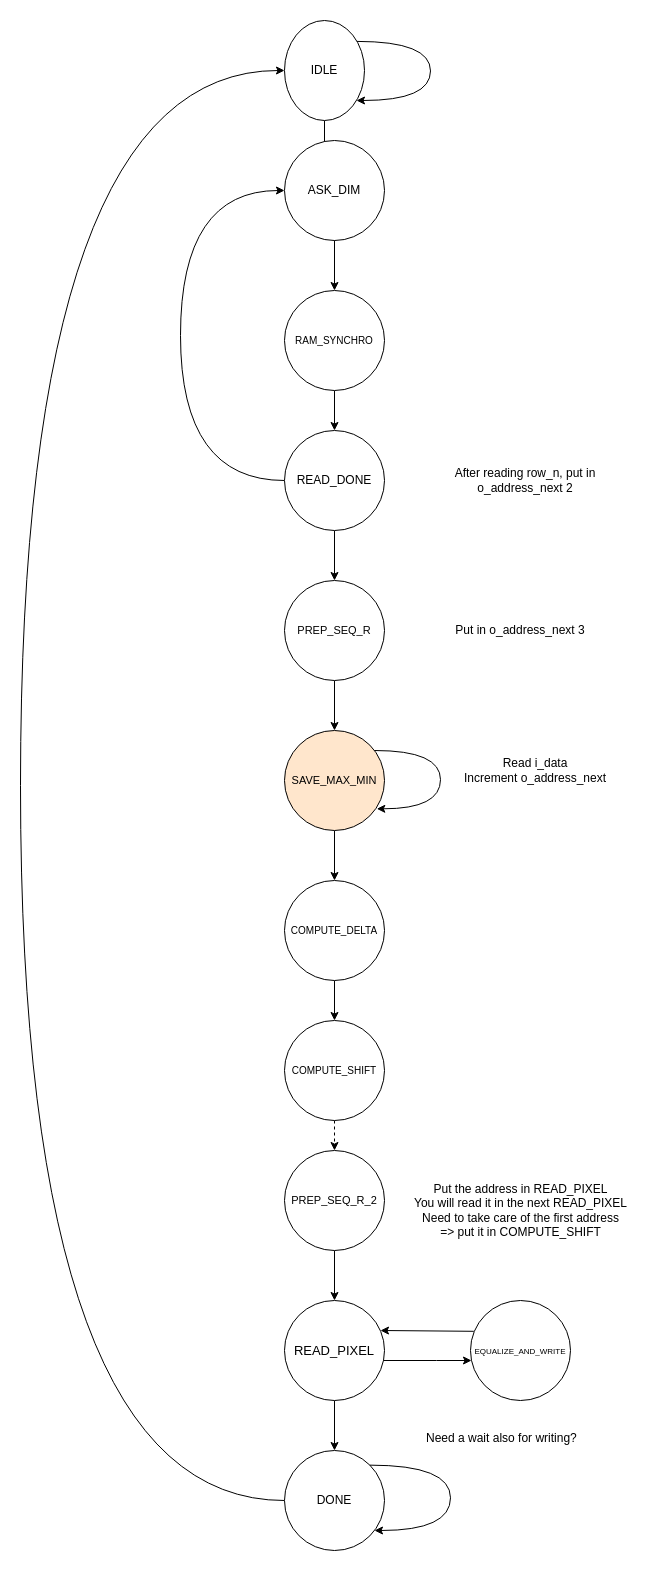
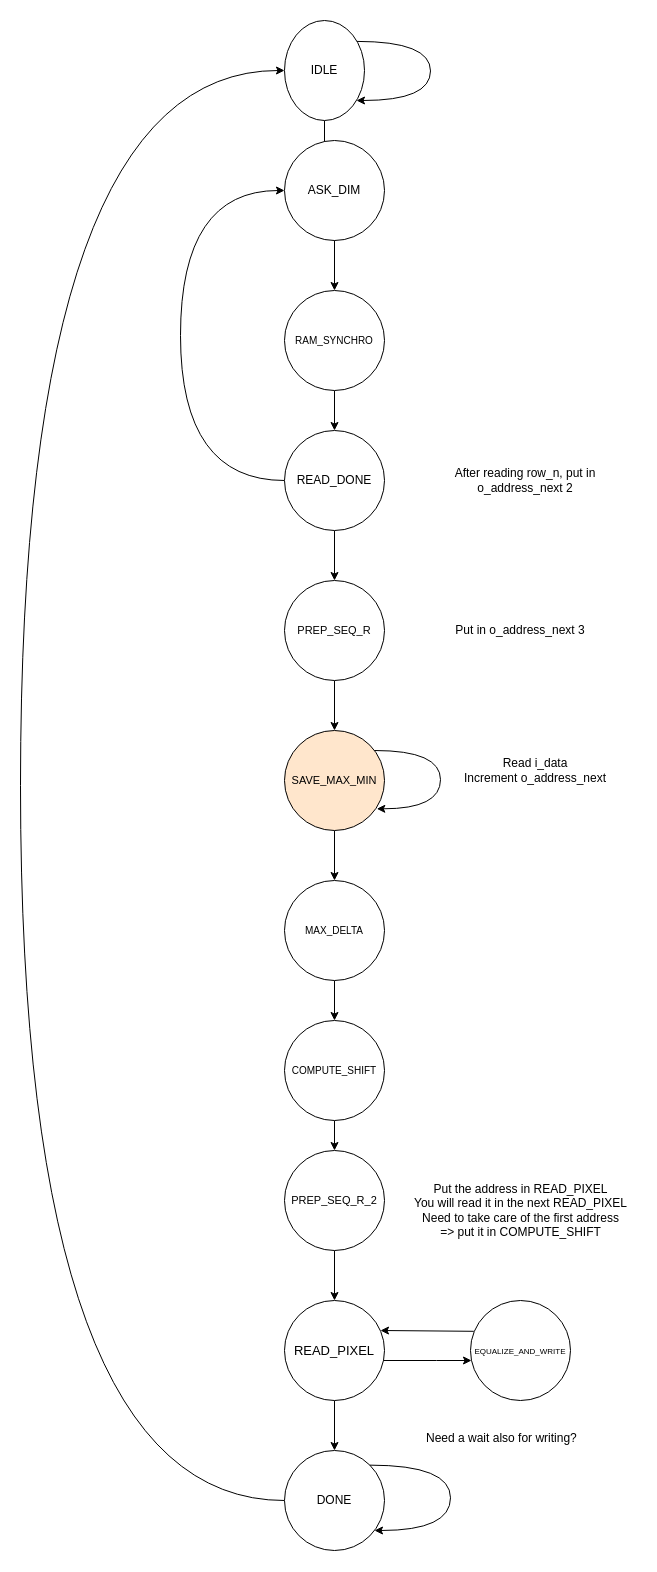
  <mxCell id="0" />
  <mxCell id="1" parent="0" />
  <mxCell id="2" value="" style="edgeStyle=orthogonalEdgeStyle;rounded=0;orthogonalLoop=1;jettySize=auto;html=1;" parent="1" source="3" target="5" edge="1"><mxGeometry relative="1" as="geometry" /></mxCell>
  <mxCell id="3" value="IDLE&lt;br&gt;" style="ellipse;whiteSpace=wrap;html=1;aspect=fixed;fixDash=0;autosize=0;" parent="1" vertex="1"><mxGeometry x="284" y="20" width="80" height="100" as="geometry" /></mxCell>
  <mxCell id="4" value="" style="edgeStyle=orthogonalEdgeStyle;rounded=0;orthogonalLoop=1;jettySize=auto;html=1;" parent="1" source="5" target="8" edge="1"><mxGeometry relative="1" as="geometry" /></mxCell>
  <mxCell id="5" value="&lt;font style=&quot;font-size: 10px&quot;&gt;RAM_SYNCHRO&lt;/font&gt;" style="ellipse;whiteSpace=wrap;html=1;aspect=fixed;fixDash=0;autosize=0;" parent="1" vertex="1"><mxGeometry x="284" y="290" width="100" height="100" as="geometry" /></mxCell>
  <mxCell id="6" style="edgeStyle=orthogonalEdgeStyle;rounded=0;orthogonalLoop=1;jettySize=auto;html=1;elbow=vertical;curved=1;" parent="1" source="8" target="23" edge="1"><mxGeometry relative="1" as="geometry"><Array as="points"><mxPoint x="180" y="480" /><mxPoint x="180" y="190" /></Array></mxGeometry></mxCell>
  <mxCell id="7" style="edgeStyle=none;rounded=0;orthogonalLoop=1;jettySize=auto;html=1;exitX=0.5;exitY=1;exitDx=0;exitDy=0;" parent="1" source="8" target="28" edge="1"><mxGeometry relative="1" as="geometry" /></mxCell>
  <mxCell id="8" value="&lt;span&gt;READ_DONE&lt;/span&gt;" style="ellipse;whiteSpace=wrap;html=1;aspect=fixed;fixDash=0;autosize=0;" parent="1" vertex="1"><mxGeometry x="284" y="430" width="100" height="100" as="geometry" /></mxCell>
  <mxCell id="9" style="edgeStyle=orthogonalEdgeStyle;rounded=0;orthogonalLoop=1;jettySize=auto;html=1;entryX=0;entryY=0.5;entryDx=0;entryDy=0;curved=1;" parent="1" source="10" target="3" edge="1"><mxGeometry relative="1" as="geometry"><Array as="points"><mxPoint x="20" y="1500" /><mxPoint x="20" y="70" /></Array></mxGeometry></mxCell>
  <mxCell id="10" value="DONE" style="ellipse;whiteSpace=wrap;html=1;aspect=fixed;fixDash=0;autosize=0;" parent="1" vertex="1"><mxGeometry x="284" y="1450" width="100" height="100" as="geometry" /></mxCell>
  <mxCell id="11" value="" style="edgeStyle=orthogonalEdgeStyle;rounded=0;orthogonalLoop=1;jettySize=auto;html=1;" parent="1" source="12" target="14" edge="1"><mxGeometry relative="1" as="geometry" /></mxCell>
  <mxCell id="12" value="&lt;font style=&quot;font-size: 11px&quot;&gt;SAVE_MAX_MIN&lt;/font&gt;" style="ellipse;whiteSpace=wrap;html=1;aspect=fixed;fixDash=0;autosize=0;fillColor=#ffe6cc;" parent="1" vertex="1"><mxGeometry x="284" y="730" width="100" height="100" as="geometry" /></mxCell>
  <mxCell id="13" value="" style="edgeStyle=orthogonalEdgeStyle;rounded=0;orthogonalLoop=1;jettySize=auto;html=1;" parent="1" source="14" target="16" edge="1"><mxGeometry relative="1" as="geometry" /></mxCell>
- <mxCell id="14" value="&lt;font style=&quot;font-size: 10px&quot;&gt;COMPUTE_DELTA&lt;/font&gt;" style="ellipse;whiteSpace=wrap;html=1;aspect=fixed;fixDash=0;autosize=0;" parent="1" vertex="1"><mxGeometry x="284" y="880" width="100" height="100" as="geometry" /></mxCell>
- <mxCell id="15" style="edgeStyle=none;rounded=0;orthogonalLoop=1;jettySize=auto;html=1;dashed=1;" parent="1" source="16" target="25" edge="1"><mxGeometry relative="1" as="geometry" /></mxCell>
+ <mxCell id="14" value="&lt;font style=&quot;font-size: 10px&quot;&gt;MAX_DELTA&lt;/font&gt;" style="ellipse;whiteSpace=wrap;html=1;aspect=fixed;fixDash=0;autosize=0;" parent="1" vertex="1"><mxGeometry x="284" y="880" width="100" height="100" as="geometry" /></mxCell>
+ <mxCell id="15" style="edgeStyle=none;rounded=0;orthogonalLoop=1;jettySize=auto;html=1;" parent="1" source="16" target="25" edge="1"><mxGeometry relative="1" as="geometry" /></mxCell>
  <mxCell id="16" value="&lt;font style=&quot;font-size: 10px&quot;&gt;COMPUTE_SHIFT&lt;/font&gt;" style="ellipse;whiteSpace=wrap;html=1;aspect=fixed;fixDash=0;autosize=0;" parent="1" vertex="1"><mxGeometry x="284" y="1020" width="100" height="100" as="geometry" /></mxCell>
  <mxCell id="17" style="edgeStyle=orthogonalEdgeStyle;rounded=0;orthogonalLoop=1;jettySize=auto;html=1;" parent="1" source="19" target="10" edge="1"><mxGeometry relative="1" as="geometry"><Array as="points"><mxPoint x="334" y="1350" /><mxPoint x="334" y="1350" /></Array></mxGeometry></mxCell>
  <mxCell id="18" value="" style="edgeStyle=orthogonalEdgeStyle;rounded=0;orthogonalLoop=1;jettySize=auto;html=1;" parent="1" target="22" edge="1"><mxGeometry relative="1" as="geometry"><Array as="points"><mxPoint x="436" y="1360" /><mxPoint x="436" y="1360" /></Array><mxPoint x="370" y="1360" as="sourcePoint" /></mxGeometry></mxCell>
  <mxCell id="19" value="&lt;font style=&quot;font-size: 13px&quot;&gt;READ_PIXEL&lt;/font&gt;" style="ellipse;whiteSpace=wrap;html=1;aspect=fixed;fixDash=0;autosize=0;" parent="1" vertex="1"><mxGeometry x="284" y="1300" width="100" height="100" as="geometry" /></mxCell>
  <mxCell id="20" style="edgeStyle=orthogonalEdgeStyle;rounded=0;orthogonalLoop=1;jettySize=auto;html=1;curved=1;entryX=0.923;entryY=0.783;entryDx=0;entryDy=0;entryPerimeter=0;" parent="1" source="12" target="12" edge="1"><mxGeometry relative="1" as="geometry"><Array as="points"><mxPoint x="440" y="750" /><mxPoint x="440" y="808" /></Array></mxGeometry></mxCell>
  <mxCell id="21" style="edgeStyle=none;rounded=0;orthogonalLoop=1;jettySize=auto;html=1;exitX=0.033;exitY=0.308;exitDx=0;exitDy=0;exitPerimeter=0;" parent="1" source="22" edge="1"><mxGeometry relative="1" as="geometry"><mxPoint x="380" y="1330" as="targetPoint" /></mxGeometry></mxCell>
  <mxCell id="22" value="&lt;font style=&quot;font-size: 8px&quot;&gt;EQUALIZE_AND_WRITE&lt;/font&gt;" style="ellipse;whiteSpace=wrap;html=1;aspect=fixed;fixDash=0;autosize=0;" parent="1" vertex="1"><mxGeometry x="470" y="1300" width="100" height="100" as="geometry" /></mxCell>
  <mxCell id="23" value="&lt;font style=&quot;font-size: 12px&quot;&gt;ASK_DIM&lt;/font&gt;" style="ellipse;whiteSpace=wrap;html=1;aspect=fixed;fixDash=0;autosize=0;" parent="1" vertex="1"><mxGeometry x="284" y="140" width="100" height="100" as="geometry" /></mxCell>
  <mxCell id="24" style="edgeStyle=none;rounded=0;orthogonalLoop=1;jettySize=auto;html=1;" parent="1" source="25" target="19" edge="1"><mxGeometry relative="1" as="geometry" /></mxCell>
  <mxCell id="25" value="&lt;font&gt;&lt;font style=&quot;font-size: 11px&quot;&gt;PREP_SEQ_R_2&lt;/font&gt;&lt;br&gt;&lt;/font&gt;" style="ellipse;whiteSpace=wrap;html=1;aspect=fixed;fixDash=0;autosize=0;" parent="1" vertex="1"><mxGeometry x="284" y="1150" width="100" height="100" as="geometry" /></mxCell>
  <mxCell id="26" style="edgeStyle=orthogonalEdgeStyle;rounded=0;orthogonalLoop=1;jettySize=auto;html=1;curved=1;exitX=1;exitY=0;exitDx=0;exitDy=0;" parent="1" source="10" target="10" edge="1"><mxGeometry relative="1" as="geometry"><Array as="points"><mxPoint x="450" y="1465" /><mxPoint x="450" y="1530" /></Array></mxGeometry></mxCell>
  <mxCell id="27" style="edgeStyle=none;rounded=0;orthogonalLoop=1;jettySize=auto;html=1;exitX=0.5;exitY=1;exitDx=0;exitDy=0;" parent="1" source="28" target="12" edge="1"><mxGeometry relative="1" as="geometry" /></mxCell>
  <mxCell id="28" value="&lt;span style=&quot;font-size: 11px&quot;&gt;PREP_SEQ_R&lt;/span&gt;" style="ellipse;whiteSpace=wrap;html=1;aspect=fixed;fixDash=0;autosize=0;" parent="1" vertex="1"><mxGeometry x="284" y="580" width="100" height="100" as="geometry" /></mxCell>
  <mxCell id="29" value="After reading row_n, put in o_address_next 2" style="text;html=1;strokeColor=none;fillColor=none;align=center;verticalAlign=middle;whiteSpace=wrap;rounded=0;" parent="1" vertex="1"><mxGeometry x="450" y="470" width="150" height="20" as="geometry" /></mxCell>
  <mxCell id="30" value="Put in o_address_next 3" style="text;html=1;strokeColor=none;fillColor=none;align=center;verticalAlign=middle;whiteSpace=wrap;rounded=0;" parent="1" vertex="1"><mxGeometry x="445" y="620" width="150" height="20" as="geometry" /></mxCell>
  <mxCell id="31" value="Read i_data&lt;br&gt;Increment o_address_next&lt;br&gt;" style="text;html=1;strokeColor=none;fillColor=none;align=center;verticalAlign=middle;whiteSpace=wrap;rounded=0;" parent="1" vertex="1"><mxGeometry x="460" y="760" width="150" height="20" as="geometry" /></mxCell>
  <mxCell id="32" value="Put the address in READ_PIXEL&lt;br&gt;You will read it in the next READ_PIXEL&lt;br&gt;Need to take care of the first address&lt;br&gt;=&amp;gt; put it in COMPUTE_SHIFT" style="text;html=1;align=center;verticalAlign=middle;resizable=0;points=[];autosize=1;strokeColor=none;" parent="1" vertex="1"><mxGeometry x="405" y="1180" width="230" height="60" as="geometry" /></mxCell>
  <mxCell id="33" style="edgeStyle=orthogonalEdgeStyle;rounded=0;orthogonalLoop=1;jettySize=auto;html=1;curved=1;exitX=0.906;exitY=0.209;exitDx=0;exitDy=0;exitPerimeter=0;" parent="1" source="3" target="3" edge="1"><mxGeometry relative="1" as="geometry"><Array as="points"><mxPoint x="430" y="41" /><mxPoint x="430" y="100" /></Array></mxGeometry></mxCell>
  <mxCell id="34" value="Need a wait also for writing?&#10;" style="text;strokeColor=none;fillColor=none;align=left;verticalAlign=top;spacingLeft=4;spacingRight=4;overflow=hidden;rotatable=0;points=[[0,0.5],[1,0.5]];portConstraint=eastwest;" parent="1" vertex="1"><mxGeometry x="420" y="1424" width="170" height="26" as="geometry" /></mxCell>
